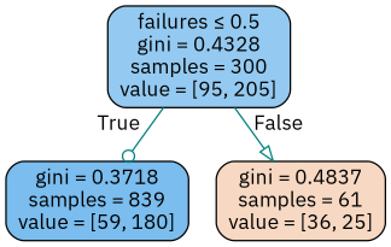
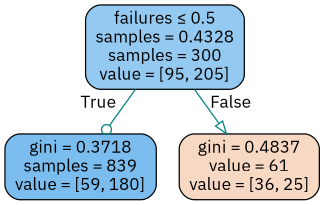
  digraph {
    fontname="IBM Plex Sans"
    node [color=black fontname="IBM Plex Sans" shape=box style="filled, rounded"]
    edge [color=teal fontname="IBM Plex Sans" labeldistance=2.5]
-   n1 [fillcolor="#399de589" label=<failures &le; 0.5<br/>gini = 0.4328<br/>samples = 300<br/>value = [95, 205]>]
+   n1 [fillcolor="#399de589" label=<failures &le; 0.5<br/>samples = 0.4328<br/>samples = 300<br/>value = [95, 205]>]
    n2 [fillcolor="#399de5ab" label=<gini = 0.3718<br/>samples = 839<br/>value = [59, 180]>]
-   n3 [fillcolor="#e581394e" label=<gini = 0.4837<br/>samples = 61<br/>value = [36, 25]>]
+   n3 [fillcolor="#e581394e" label=<gini = 0.4837<br/>value = 61<br/>value = [36, 25]>]
    n1 -> n2 [arrowhead=odot headlabel=True labelangle=45]
    n1 -> n3 [arrowhead=onormal headlabel=False labelangle=-45]
  }
